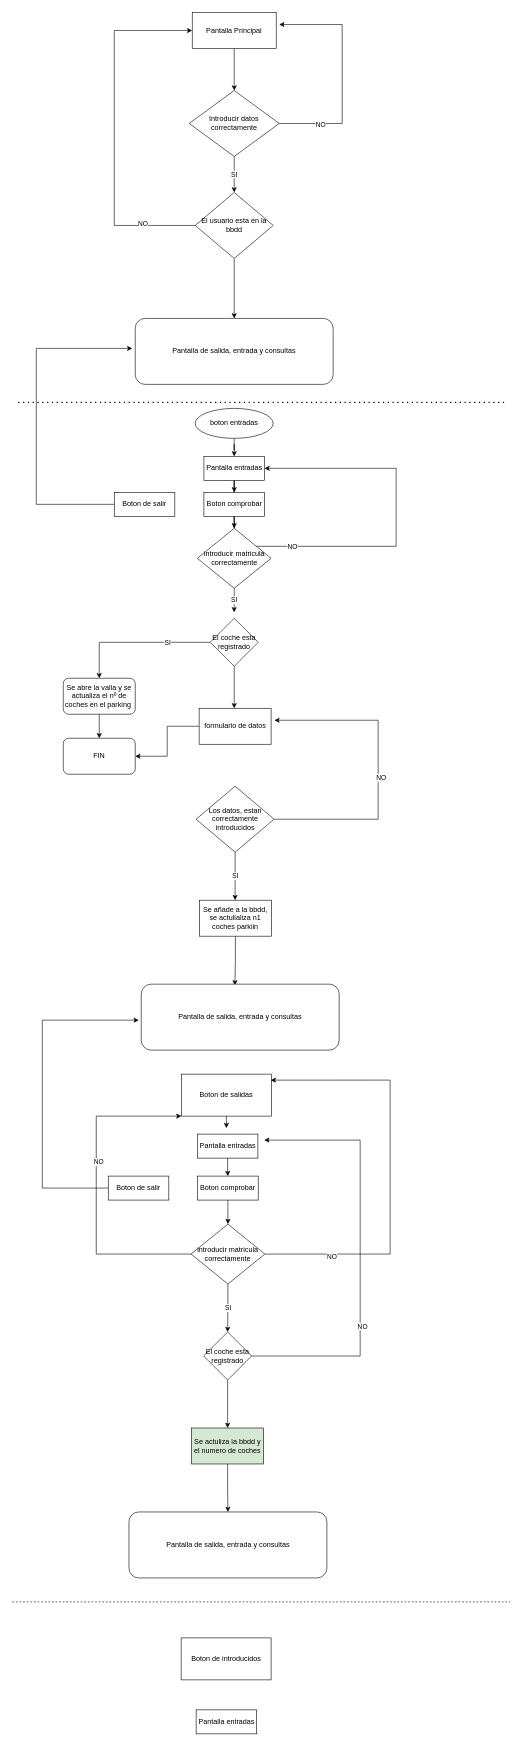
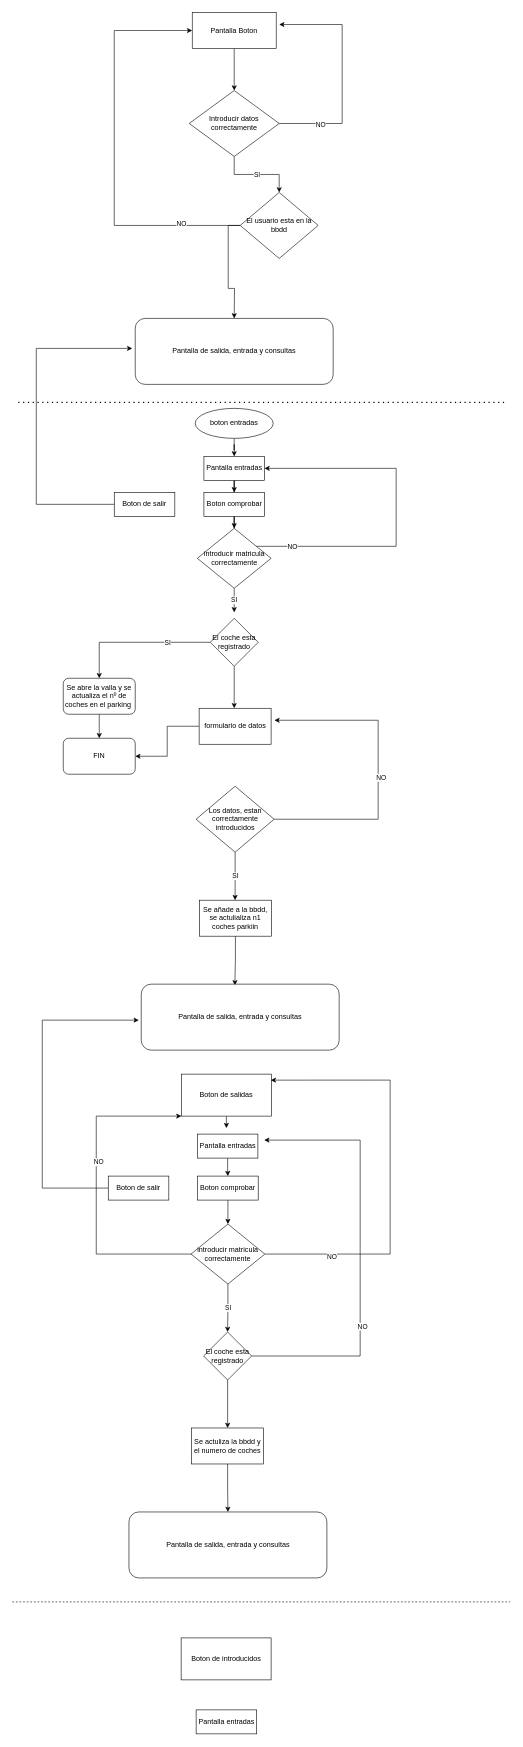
  <mxCell id="0" />
  <mxCell id="1" parent="0" />
  <mxCell id="2" style="edgeStyle=orthogonalEdgeStyle;rounded=0;orthogonalLoop=1;jettySize=auto;html=1;entryX=0.5;entryY=0;entryDx=0;entryDy=0;" edge="1" parent="1" source="3" target="7"><mxGeometry relative="1" as="geometry" /></mxCell>
- <mxCell id="3" value="Pantalla Principal" style="rounded=0;whiteSpace=wrap;html=1;" vertex="1" parent="1"><mxGeometry x="320" y="20" width="140" height="60" as="geometry" /></mxCell>
+ <mxCell id="3" value="Pantalla Boton" style="rounded=0;whiteSpace=wrap;html=1;" vertex="1" parent="1"><mxGeometry x="320" y="20" width="140" height="60" as="geometry" /></mxCell>
  <mxCell id="4" style="edgeStyle=orthogonalEdgeStyle;rounded=0;orthogonalLoop=1;jettySize=auto;html=1;" edge="1" parent="1" source="7"><mxGeometry relative="1" as="geometry"><mxPoint x="465" y="40" as="targetPoint" /><Array as="points"><mxPoint x="570" y="205" /><mxPoint x="570" y="40" /></Array></mxGeometry></mxCell>
  <mxCell id="5" value="NO" style="edgeLabel;html=1;align=center;verticalAlign=middle;resizable=0;points=[];" vertex="1" connectable="0" parent="4"><mxGeometry x="-0.637" y="-2" relative="1" as="geometry"><mxPoint as="offset" /></mxGeometry></mxCell>
  <mxCell id="6" value="SI" style="edgeStyle=orthogonalEdgeStyle;rounded=0;orthogonalLoop=1;jettySize=auto;html=1;entryX=0.5;entryY=0;entryDx=0;entryDy=0;" edge="1" parent="1" source="7" target="11"><mxGeometry relative="1" as="geometry" /></mxCell>
  <mxCell id="7" value="Introducir datos correctamente" style="rhombus;whiteSpace=wrap;html=1;" vertex="1" parent="1"><mxGeometry x="315" y="150" width="150" height="110" as="geometry" /></mxCell>
  <mxCell id="8" style="edgeStyle=orthogonalEdgeStyle;rounded=0;orthogonalLoop=1;jettySize=auto;html=1;entryX=0;entryY=0.5;entryDx=0;entryDy=0;" edge="1" parent="1" source="11" target="3"><mxGeometry relative="1" as="geometry"><mxPoint x="220" y="50" as="targetPoint" /><Array as="points"><mxPoint x="190" y="375" /><mxPoint x="190" y="50" /></Array></mxGeometry></mxCell>
  <mxCell id="9" value="NO" style="edgeLabel;html=1;align=center;verticalAlign=middle;resizable=0;points=[];" vertex="1" connectable="0" parent="8"><mxGeometry x="-0.702" y="-4" relative="1" as="geometry"><mxPoint as="offset" /></mxGeometry></mxCell>
  <mxCell id="10" style="edgeStyle=orthogonalEdgeStyle;rounded=0;orthogonalLoop=1;jettySize=auto;html=1;" edge="1" parent="1" source="11"><mxGeometry relative="1" as="geometry"><mxPoint x="390" y="530" as="targetPoint" /></mxGeometry></mxCell>
- <mxCell id="11" value="El usuario esta en la bbdd" style="rhombus;whiteSpace=wrap;html=1;" vertex="1" parent="1"><mxGeometry x="325" y="320" width="130" height="110" as="geometry" /></mxCell>
+ <mxCell id="11" value="El usuario esta en la bbdd" style="rhombus;whiteSpace=wrap;html=1;" vertex="1" parent="1"><mxGeometry x="400" y="320" width="130" height="110" as="geometry" /></mxCell>
  <mxCell id="12" value="Pantalla de salida, entrada y consultas" style="rounded=1;whiteSpace=wrap;html=1;" vertex="1" parent="1"><mxGeometry x="225" y="530" width="330" height="110" as="geometry" /></mxCell>
  <mxCell id="13" value="" style="endArrow=none;dashed=1;html=1;dashPattern=1 3;strokeWidth=2;" edge="1" parent="1"><mxGeometry width="50" height="50" relative="1" as="geometry"><mxPoint x="30" y="670" as="sourcePoint" /><mxPoint x="840" y="670" as="targetPoint" /></mxGeometry></mxCell>
  <mxCell id="14" style="edgeStyle=orthogonalEdgeStyle;rounded=0;orthogonalLoop=1;jettySize=auto;html=1;entryX=0.5;entryY=0;entryDx=0;entryDy=0;" edge="1" parent="1" source="51" target="20"><mxGeometry relative="1" as="geometry" /></mxCell>
  <mxCell id="15" style="edgeStyle=orthogonalEdgeStyle;rounded=0;orthogonalLoop=1;jettySize=auto;html=1;entryX=0.5;entryY=0;entryDx=0;entryDy=0;" edge="1" parent="1" source="16" target="50"><mxGeometry relative="1" as="geometry" /></mxCell>
  <mxCell id="16" value="boton entradas" style="ellipse;whiteSpace=wrap;html=1;" vertex="1" parent="1"><mxGeometry x="325" y="680" width="130" height="50" as="geometry" /></mxCell>
  <mxCell id="17" value="SI" style="edgeStyle=orthogonalEdgeStyle;rounded=0;orthogonalLoop=1;jettySize=auto;html=1;" edge="1" parent="1" source="20"><mxGeometry relative="1" as="geometry"><mxPoint x="390" y="1020" as="targetPoint" /></mxGeometry></mxCell>
  <mxCell id="18" style="edgeStyle=orthogonalEdgeStyle;rounded=0;orthogonalLoop=1;jettySize=auto;html=1;entryX=1;entryY=0.5;entryDx=0;entryDy=0;" edge="1" parent="1" source="20" target="50"><mxGeometry relative="1" as="geometry"><mxPoint x="580" y="780" as="targetPoint" /><Array as="points"><mxPoint x="660" y="910" /><mxPoint x="660" y="780" /></Array></mxGeometry></mxCell>
  <mxCell id="19" value="NO" style="edgeLabel;html=1;align=center;verticalAlign=middle;resizable=0;points=[];" vertex="1" connectable="0" parent="18"><mxGeometry x="-0.797" relative="1" as="geometry"><mxPoint x="1" as="offset" /></mxGeometry></mxCell>
  <mxCell id="20" value="introducir matricula correctamente" style="rhombus;whiteSpace=wrap;html=1;" vertex="1" parent="1"><mxGeometry x="328.5" y="880" width="123" height="100" as="geometry" /></mxCell>
  <mxCell id="21" style="edgeStyle=orthogonalEdgeStyle;rounded=0;orthogonalLoop=1;jettySize=auto;html=1;entryX=0.5;entryY=0;entryDx=0;entryDy=0;" edge="1" parent="1" source="24" target="26"><mxGeometry relative="1" as="geometry" /></mxCell>
  <mxCell id="22" value="SI" style="edgeLabel;html=1;align=center;verticalAlign=middle;resizable=0;points=[];" vertex="1" connectable="0" parent="21"><mxGeometry x="-0.412" relative="1" as="geometry"><mxPoint as="offset" /></mxGeometry></mxCell>
  <mxCell id="23" style="edgeStyle=orthogonalEdgeStyle;rounded=0;orthogonalLoop=1;jettySize=auto;html=1;" edge="1" parent="1" source="24"><mxGeometry relative="1" as="geometry"><mxPoint x="390" y="1180" as="targetPoint" /></mxGeometry></mxCell>
  <mxCell id="24" value="El coche esta registrado" style="rhombus;whiteSpace=wrap;html=1;" vertex="1" parent="1"><mxGeometry x="350" y="1030" width="80" height="80" as="geometry" /></mxCell>
  <mxCell id="25" style="edgeStyle=orthogonalEdgeStyle;rounded=0;orthogonalLoop=1;jettySize=auto;html=1;entryX=0.5;entryY=0;entryDx=0;entryDy=0;" edge="1" parent="1" source="26" target="27"><mxGeometry relative="1" as="geometry" /></mxCell>
  <mxCell id="26" value="Se abre la valla y se actualiza el nº de coches en el parking&amp;nbsp;" style="rounded=1;whiteSpace=wrap;html=1;" vertex="1" parent="1"><mxGeometry x="105" y="1130" width="120" height="60" as="geometry" /></mxCell>
  <mxCell id="27" value="FIN" style="rounded=1;whiteSpace=wrap;html=1;" vertex="1" parent="1"><mxGeometry x="105" y="1230" width="120" height="60" as="geometry" /></mxCell>
  <mxCell id="28" style="edgeStyle=orthogonalEdgeStyle;rounded=0;orthogonalLoop=1;jettySize=auto;html=1;" edge="1" parent="1" source="29" target="27"><mxGeometry relative="1" as="geometry" /></mxCell>
  <mxCell id="29" value="formulario de datos" style="rounded=0;whiteSpace=wrap;html=1;" vertex="1" parent="1"><mxGeometry x="331.5" y="1180" width="120" height="60" as="geometry" /></mxCell>
  <mxCell id="30" style="edgeStyle=orthogonalEdgeStyle;rounded=0;orthogonalLoop=1;jettySize=auto;html=1;" edge="1" parent="1" source="33"><mxGeometry relative="1" as="geometry"><mxPoint x="457" y="1200" as="targetPoint" /><Array as="points"><mxPoint x="630" y="1365" /><mxPoint x="630" y="1200" /></Array></mxGeometry></mxCell>
  <mxCell id="31" value="NO" style="edgeLabel;html=1;align=center;verticalAlign=middle;resizable=0;points=[];" vertex="1" connectable="0" parent="30"><mxGeometry x="-0.048" y="-4" relative="1" as="geometry"><mxPoint as="offset" /></mxGeometry></mxCell>
  <mxCell id="32" value="SI" style="edgeStyle=orthogonalEdgeStyle;rounded=0;orthogonalLoop=1;jettySize=auto;html=1;" edge="1" parent="1" source="33"><mxGeometry relative="1" as="geometry"><mxPoint x="391.5" y="1500" as="targetPoint" /><Array as="points"><mxPoint x="392" y="1450" /><mxPoint x="392" y="1450" /></Array></mxGeometry></mxCell>
  <mxCell id="33" value="Los datos, estan correctamente&lt;br&gt;introducidos" style="rhombus;whiteSpace=wrap;html=1;" vertex="1" parent="1"><mxGeometry x="326.5" y="1310" width="130" height="110" as="geometry" /></mxCell>
  <mxCell id="34" style="edgeStyle=orthogonalEdgeStyle;rounded=0;orthogonalLoop=1;jettySize=auto;html=1;entryX=0.473;entryY=0.018;entryDx=0;entryDy=0;entryPerimeter=0;" edge="1" parent="1" source="35" target="36"><mxGeometry relative="1" as="geometry" /></mxCell>
  <mxCell id="35" value="Se añade a la bbdd, se actulializa n1 coches parkiin" style="rounded=0;whiteSpace=wrap;html=1;" vertex="1" parent="1"><mxGeometry x="332" y="1500" width="120" height="60" as="geometry" /></mxCell>
  <mxCell id="36" value="Pantalla de salida, entrada y consultas" style="rounded=1;whiteSpace=wrap;html=1;" vertex="1" parent="1"><mxGeometry x="235" y="1640" width="330" height="110" as="geometry" /></mxCell>
  <mxCell id="37" style="edgeStyle=orthogonalEdgeStyle;rounded=0;orthogonalLoop=1;jettySize=auto;html=1;" edge="1" parent="1" source="38"><mxGeometry relative="1" as="geometry"><mxPoint x="377" y="1880" as="targetPoint" /></mxGeometry></mxCell>
  <mxCell id="38" value="Boton de salidas" style="rounded=0;whiteSpace=wrap;html=1;" vertex="1" parent="1"><mxGeometry x="302" y="1790" width="150" height="70" as="geometry" /></mxCell>
  <mxCell id="39" style="edgeStyle=orthogonalEdgeStyle;rounded=0;orthogonalLoop=1;jettySize=auto;html=1;entryX=0.993;entryY=0.143;entryDx=0;entryDy=0;entryPerimeter=0;" edge="1" parent="1" source="42" target="38"><mxGeometry relative="1" as="geometry"><mxPoint x="600" y="1840" as="targetPoint" /><Array as="points"><mxPoint x="650" y="2090" /><mxPoint x="650" y="1800" /></Array></mxGeometry></mxCell>
  <mxCell id="40" value="NO" style="edgeLabel;html=1;align=center;verticalAlign=middle;resizable=0;points=[];" vertex="1" connectable="0" parent="39"><mxGeometry x="-0.683" y="-3" relative="1" as="geometry"><mxPoint as="offset" /></mxGeometry></mxCell>
  <mxCell id="41" value="SI" style="edgeStyle=orthogonalEdgeStyle;rounded=0;orthogonalLoop=1;jettySize=auto;html=1;entryX=0.5;entryY=0;entryDx=0;entryDy=0;" edge="1" parent="1" source="42" target="48"><mxGeometry relative="1" as="geometry" /></mxCell>
  <mxCell id="42" value="introducir matricula correctamente" style="rhombus;whiteSpace=wrap;html=1;" vertex="1" parent="1"><mxGeometry x="318" y="2040" width="123" height="100" as="geometry" /></mxCell>
  <mxCell id="43" style="edgeStyle=orthogonalEdgeStyle;rounded=0;orthogonalLoop=1;jettySize=auto;html=1;entryX=0;entryY=1;entryDx=0;entryDy=0;exitX=0;exitY=0.5;exitDx=0;exitDy=0;" edge="1" parent="1" source="42" target="38"><mxGeometry relative="1" as="geometry"><mxPoint x="300" y="1860" as="targetPoint" /><mxPoint x="290" y="2160" as="sourcePoint" /><Array as="points"><mxPoint x="160" y="2090" /><mxPoint x="160" y="1860" /></Array></mxGeometry></mxCell>
  <mxCell id="44" value="NO" style="edgeLabel;html=1;align=center;verticalAlign=middle;resizable=0;points=[];" vertex="1" connectable="0" parent="43"><mxGeometry x="0.177" y="-3" relative="1" as="geometry"><mxPoint as="offset" /></mxGeometry></mxCell>
  <mxCell id="45" style="edgeStyle=orthogonalEdgeStyle;rounded=0;orthogonalLoop=1;jettySize=auto;html=1;" edge="1" parent="1" source="48"><mxGeometry relative="1" as="geometry"><mxPoint x="440" y="1900" as="targetPoint" /><Array as="points"><mxPoint x="600" y="2260" /><mxPoint x="600" y="1900" /></Array></mxGeometry></mxCell>
  <mxCell id="46" value="NO" style="edgeLabel;html=1;align=center;verticalAlign=middle;resizable=0;points=[];" vertex="1" connectable="0" parent="45"><mxGeometry x="-0.341" y="-3" relative="1" as="geometry"><mxPoint as="offset" /></mxGeometry></mxCell>
  <mxCell id="47" style="edgeStyle=orthogonalEdgeStyle;rounded=0;orthogonalLoop=1;jettySize=auto;html=1;" edge="1" parent="1" source="48"><mxGeometry relative="1" as="geometry"><mxPoint x="379" y="2380" as="targetPoint" /></mxGeometry></mxCell>
  <mxCell id="48" value="El coche esta registrado" style="rhombus;whiteSpace=wrap;html=1;" vertex="1" parent="1"><mxGeometry x="339" y="2220" width="80" height="80" as="geometry" /></mxCell>
  <mxCell id="49" style="edgeStyle=orthogonalEdgeStyle;rounded=0;orthogonalLoop=1;jettySize=auto;html=1;entryX=0.5;entryY=0;entryDx=0;entryDy=0;" edge="1" parent="1" source="50" target="51"><mxGeometry relative="1" as="geometry" /></mxCell>
  <mxCell id="50" value="Pantalla entradas" style="rounded=0;whiteSpace=wrap;html=1;" vertex="1" parent="1"><mxGeometry x="339.5" y="760" width="101" height="40" as="geometry" /></mxCell>
  <mxCell id="51" value="Boton comprobar" style="rounded=0;whiteSpace=wrap;html=1;" vertex="1" parent="1"><mxGeometry x="339.5" y="820" width="101" height="40" as="geometry" /></mxCell>
  <mxCell id="52" style="edgeStyle=orthogonalEdgeStyle;rounded=0;orthogonalLoop=1;jettySize=auto;html=1;" edge="1" parent="1" source="53"><mxGeometry relative="1" as="geometry"><mxPoint x="220" y="580" as="targetPoint" /><Array as="points"><mxPoint x="60" y="840" /><mxPoint x="60" y="580" /></Array></mxGeometry></mxCell>
  <mxCell id="53" value="Boton de salir" style="rounded=0;whiteSpace=wrap;html=1;" vertex="1" parent="1"><mxGeometry x="190" y="820" width="101" height="40" as="geometry" /></mxCell>
  <mxCell id="54" style="edgeStyle=orthogonalEdgeStyle;rounded=0;orthogonalLoop=1;jettySize=auto;html=1;entryX=0.5;entryY=0;entryDx=0;entryDy=0;" edge="1" parent="1" source="55" target="57"><mxGeometry relative="1" as="geometry" /></mxCell>
  <mxCell id="55" value="Pantalla entradas" style="rounded=0;whiteSpace=wrap;html=1;" vertex="1" parent="1"><mxGeometry x="328.5" y="1890" width="101" height="40" as="geometry" /></mxCell>
  <mxCell id="56" style="edgeStyle=orthogonalEdgeStyle;rounded=0;orthogonalLoop=1;jettySize=auto;html=1;entryX=0.5;entryY=0;entryDx=0;entryDy=0;" edge="1" parent="1" source="57" target="42"><mxGeometry relative="1" as="geometry" /></mxCell>
  <mxCell id="57" value="Boton comprobar" style="rounded=0;whiteSpace=wrap;html=1;" vertex="1" parent="1"><mxGeometry x="329" y="1960" width="101" height="40" as="geometry" /></mxCell>
  <mxCell id="58" style="edgeStyle=orthogonalEdgeStyle;rounded=0;orthogonalLoop=1;jettySize=auto;html=1;entryX=0.5;entryY=0;entryDx=0;entryDy=0;" edge="1" parent="1" source="59" target="60"><mxGeometry relative="1" as="geometry" /></mxCell>
- <mxCell id="59" value="Se actuliza la bbdd y el numero de coches" style="rounded=0;whiteSpace=wrap;html=1;fillColor=#d5e8d4;" vertex="1" parent="1"><mxGeometry x="319" y="2380" width="120" height="60" as="geometry" /></mxCell>
+ <mxCell id="59" value="Se actuliza la bbdd y el numero de coches" style="rounded=0;whiteSpace=wrap;html=1;" vertex="1" parent="1"><mxGeometry x="319" y="2380" width="120" height="60" as="geometry" /></mxCell>
  <mxCell id="60" value="Pantalla de salida, entrada y consultas" style="rounded=1;whiteSpace=wrap;html=1;" vertex="1" parent="1"><mxGeometry x="214.5" y="2520" width="330" height="110" as="geometry" /></mxCell>
  <mxCell id="61" style="edgeStyle=orthogonalEdgeStyle;rounded=0;orthogonalLoop=1;jettySize=auto;html=1;" edge="1" parent="1" source="62"><mxGeometry relative="1" as="geometry"><mxPoint x="231" y="1700" as="targetPoint" /><Array as="points"><mxPoint x="70" y="1980" /><mxPoint x="70" y="1700" /></Array></mxGeometry></mxCell>
  <mxCell id="62" value="Boton de salir" style="rounded=0;whiteSpace=wrap;html=1;" vertex="1" parent="1"><mxGeometry x="180" y="1960" width="101" height="40" as="geometry" /></mxCell>
  <mxCell id="63" value="Boton de introducidos" style="rounded=0;whiteSpace=wrap;html=1;" vertex="1" parent="1"><mxGeometry x="301.5" y="2730" width="150" height="70" as="geometry" /></mxCell>
  <mxCell id="64" value="" style="endArrow=none;dashed=1;html=1;" edge="1" parent="1"><mxGeometry width="50" height="50" relative="1" as="geometry"><mxPoint y="2670" as="sourcePoint" x="20" /><mxPoint x="850" y="2670" as="targetPoint" /></mxGeometry></mxCell>
  <mxCell id="65" value="Pantalla entradas" style="rounded=0;whiteSpace=wrap;html=1;" vertex="1" parent="1"><mxGeometry x="326.5" y="2850" width="101" height="40" as="geometry" /></mxCell>
